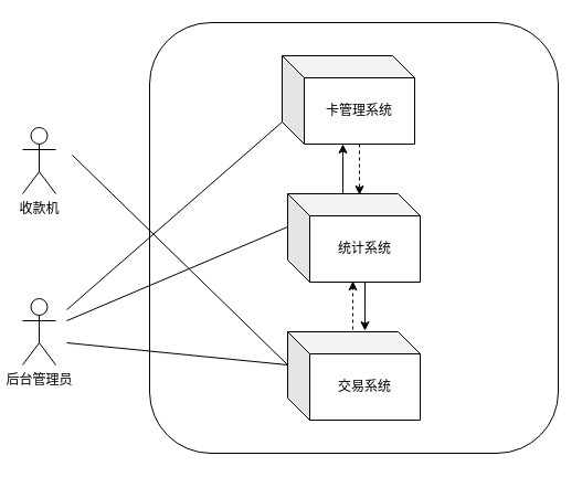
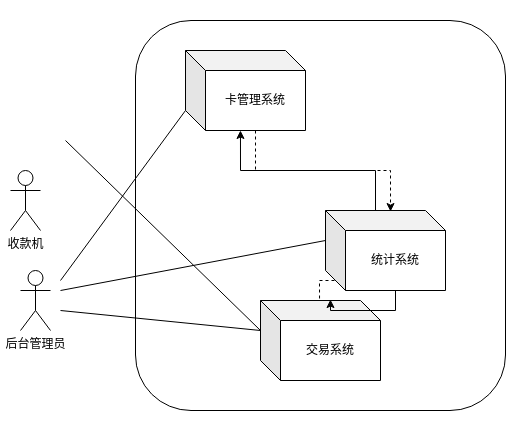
  <mxCell id="0" />
  <mxCell id="1" parent="0" />
  <mxCell id="2" value="" style="rounded=1;whiteSpace=wrap;html=1;" vertex="1" parent="1"><mxGeometry x="135" y="20" width="370" height="390" as="geometry" /></mxCell>
  <mxCell id="3" style="edgeStyle=orthogonalEdgeStyle;rounded=0;orthogonalLoop=1;jettySize=auto;html=1;exitX=0;exitY=0;exitDx=70;exitDy=80;exitPerimeter=0;entryX=0.542;entryY=0.013;entryDx=0;entryDy=0;entryPerimeter=0;dashed=1;" edge="1" parent="1" source="4" target="9"><mxGeometry relative="1" as="geometry" /></mxCell>
- <mxCell id="4" value="卡管理系统" style="shape=cube;whiteSpace=wrap;html=1;boundedLbl=1;backgroundOutline=1;darkOpacity=0.05;darkOpacity2=0.1;labelBackgroundColor=none;" parent="1" vertex="1"><mxGeometry x="255" y="50" width="120" height="80" as="geometry" /></mxCell>
+ <mxCell id="4" value="卡管理系统" style="shape=cube;whiteSpace=wrap;html=1;boundedLbl=1;backgroundOutline=1;darkOpacity=0.05;darkOpacity2=0.1;labelBackgroundColor=none;" parent="1" vertex="1"><mxGeometry x="185" y="50" width="120" height="80" as="geometry" /></mxCell>
  <mxCell id="5" style="edgeStyle=orthogonalEdgeStyle;rounded=0;orthogonalLoop=1;jettySize=auto;html=1;exitX=0.492;exitY=-0.025;exitDx=0;exitDy=0;exitPerimeter=0;entryX=0.492;entryY=0.988;entryDx=0;entryDy=0;entryPerimeter=0;dashed=1;" edge="1" parent="1" source="6" target="9"><mxGeometry relative="1" as="geometry" /></mxCell>
  <mxCell id="6" value="交易系统&lt;br&gt;" style="shape=cube;whiteSpace=wrap;html=1;boundedLbl=1;backgroundOutline=1;darkOpacity=0.05;darkOpacity2=0.1;labelBackgroundColor=none;fillOpacity=100;" parent="1" vertex="1"><mxGeometry x="260" y="300" width="120" height="80" as="geometry" /></mxCell>
  <mxCell id="7" style="edgeStyle=orthogonalEdgeStyle;rounded=0;orthogonalLoop=1;jettySize=auto;html=1;exitX=0;exitY=0;exitDx=50;exitDy=0;exitPerimeter=0;entryX=0.458;entryY=1;entryDx=0;entryDy=0;entryPerimeter=0;" edge="1" parent="1" source="9" target="4"><mxGeometry relative="1" as="geometry" /></mxCell>
  <mxCell id="8" style="edgeStyle=orthogonalEdgeStyle;rounded=0;orthogonalLoop=1;jettySize=auto;html=1;exitX=0;exitY=0;exitDx=70;exitDy=80;exitPerimeter=0;entryX=0.583;entryY=-0.012;entryDx=0;entryDy=0;entryPerimeter=0;" edge="1" parent="1" source="9" target="6"><mxGeometry relative="1" as="geometry" /></mxCell>
- <mxCell id="9" value="统计系统" style="shape=cube;whiteSpace=wrap;html=1;boundedLbl=1;backgroundOutline=1;darkOpacity=0.05;darkOpacity2=0.1;labelBackgroundColor=none;" parent="1" vertex="1"><mxGeometry x="260" y="175" width="120" height="80" as="geometry" /></mxCell>
+ <mxCell id="9" value="统计系统" style="shape=cube;whiteSpace=wrap;html=1;boundedLbl=1;backgroundOutline=1;darkOpacity=0.05;darkOpacity2=0.1;labelBackgroundColor=none;" parent="1" vertex="1"><mxGeometry x="325" y="210" width="120" height="80" as="geometry" /></mxCell>
  <mxCell id="10" value="后台管理员" style="shape=umlActor;verticalLabelPosition=bottom;verticalAlign=top;html=1;" vertex="1" parent="1"><mxGeometry x="20" y="270" width="30" height="60" as="geometry" /></mxCell>
- <mxCell id="11" value="收款机" style="shape=umlActor;verticalLabelPosition=bottom;verticalAlign=top;html=1;" vertex="1" parent="1"><mxGeometry x="20" y="115" width="30" height="60" as="geometry" /></mxCell>
+ <mxCell id="11" value="收款机" style="shape=umlActor;verticalLabelPosition=bottom;verticalAlign=top;html=1;" vertex="1" parent="1"><mxGeometry x="10" y="170" width="30" height="60" as="geometry" /></mxCell>
  <mxCell id="12" value="" style="endArrow=none;html=1;entryX=0;entryY=0;entryDx=0;entryDy=60;entryPerimeter=0;" edge="1" parent="1" target="4"><mxGeometry width="50" height="50" relative="1" as="geometry"><mxPoint x="60" y="280" as="sourcePoint" /><mxPoint x="-50" y="250" as="targetPoint" /></mxGeometry></mxCell>
  <mxCell id="13" value="" style="endArrow=none;html=1;entryX=0;entryY=0;entryDx=0;entryDy=30;entryPerimeter=0;" edge="1" parent="1" target="6"><mxGeometry width="50" height="50" relative="1" as="geometry"><mxPoint x="60" y="310" as="sourcePoint" /><mxPoint x="160" y="136" as="targetPoint" /></mxGeometry></mxCell>
  <mxCell id="14" value="" style="endArrow=none;html=1;entryX=0;entryY=0;entryDx=0;entryDy=30;entryPerimeter=0;" edge="1" parent="1" target="9"><mxGeometry width="50" height="50" relative="1" as="geometry"><mxPoint x="60" y="290" as="sourcePoint" /><mxPoint x="270" y="120" as="targetPoint" /></mxGeometry></mxCell>
  <mxCell id="15" value="" style="endArrow=none;html=1;" edge="1" parent="1"><mxGeometry width="50" height="50" relative="1" as="geometry"><mxPoint x="65" y="140" as="sourcePoint" /><mxPoint x="260" y="330" as="targetPoint" /></mxGeometry></mxCell>
